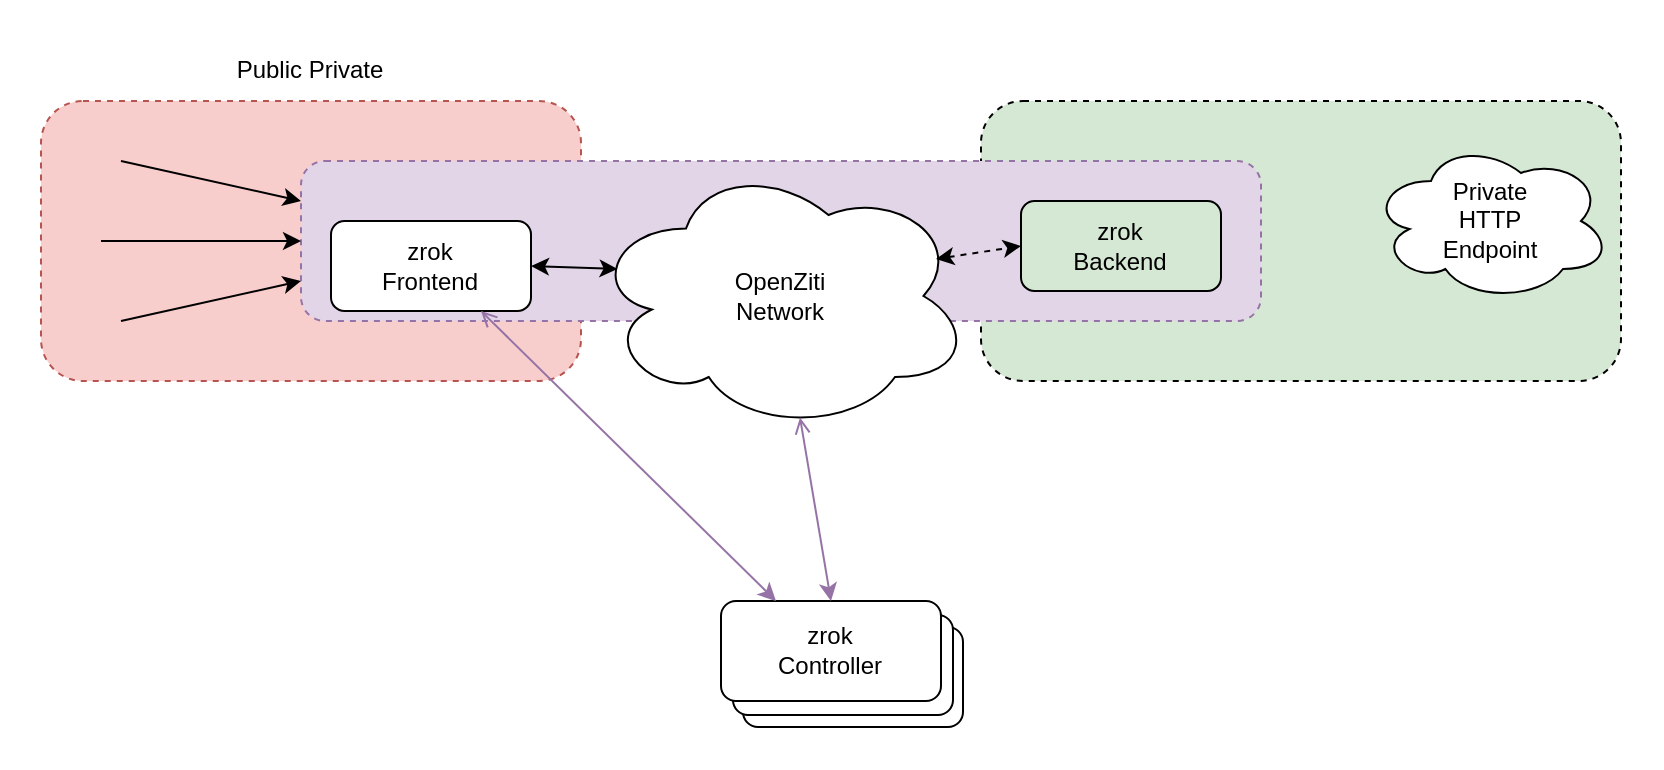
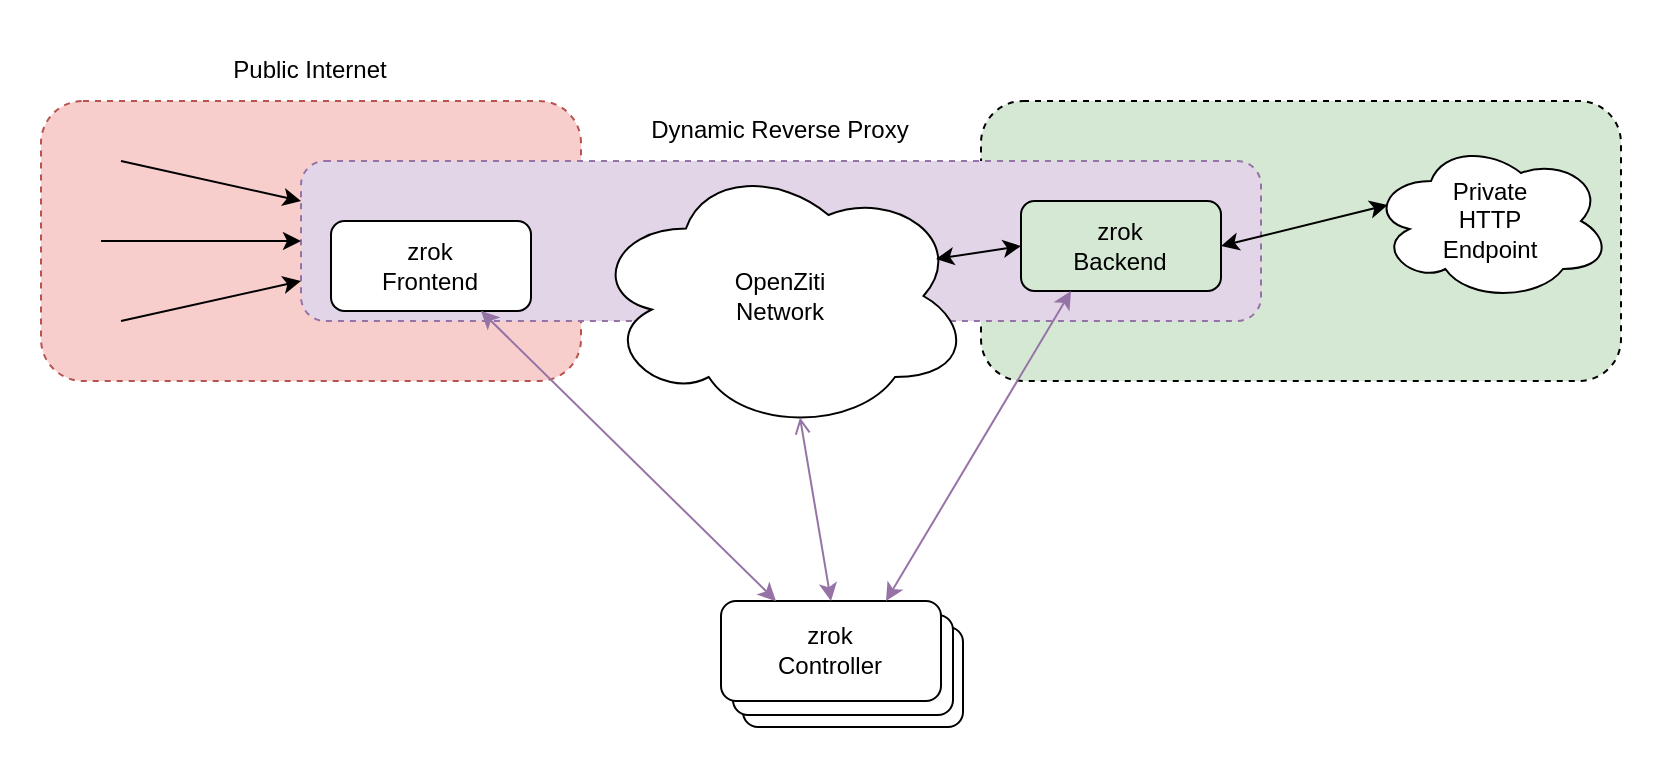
  <mxCell id="0" />
  <mxCell id="1" parent="0" />
  <mxCell id="2" value="" style="rounded=1;whiteSpace=wrap;html=1;fillColor=#f8cecc;dashed=1;strokeColor=#b85450;" vertex="1" parent="1"><mxGeometry x="20" y="50" width="270" height="140" as="geometry" /></mxCell>
  <mxCell id="3" value="" style="rounded=1;whiteSpace=wrap;html=1;fillColor=#D5E8D4;dashed=1;" vertex="1" parent="1"><mxGeometry x="490" y="50" width="320" height="140" as="geometry" /></mxCell>
  <mxCell id="4" value="" style="rounded=1;whiteSpace=wrap;html=1;fillColor=default;" vertex="1" parent="1"><mxGeometry x="371" y="313" width="110" height="50" as="geometry" /></mxCell>
  <mxCell id="5" value="" style="rounded=1;whiteSpace=wrap;html=1;fillColor=#e1d5e7;dashed=1;strokeColor=#9673a6;" vertex="1" parent="1"><mxGeometry x="150" y="80" width="480" height="80" as="geometry" /></mxCell>
  <mxCell id="6" value="zrok&lt;br&gt;Frontend" style="rounded=1;whiteSpace=wrap;html=1;" vertex="1" parent="1"><mxGeometry x="165" y="110" width="100" height="45" as="geometry" /></mxCell>
  <mxCell id="7" value="zrok&lt;br&gt;Backend" style="rounded=1;whiteSpace=wrap;html=1;fillColor=#d5e8d4;" vertex="1" parent="1"><mxGeometry x="510" y="100" width="100" height="45" as="geometry" /></mxCell>
+ <mxCell id="8" value="Dynamic Reverse Proxy" style="text;html=1;strokeColor=none;fillColor=none;align=center;verticalAlign=middle;whiteSpace=wrap;rounded=0;dashed=1;" vertex="1" parent="1"><mxGeometry x="310" y="50" width="160" height="30" as="geometry" /></mxCell>
  <mxCell id="9" value="OpenZiti&lt;br&gt;Network" style="ellipse;shape=cloud;whiteSpace=wrap;html=1;" vertex="1" parent="1"><mxGeometry x="295" y="80" width="190" height="135" as="geometry" /></mxCell>
  <mxCell id="10" value="" style="endArrow=classic;html=1;rounded=0;entryX=0;entryY=0.25;entryDx=0;entryDy=0;" edge="1" parent="1" target="5"><mxGeometry width="50" height="50" relative="1" as="geometry"><mxPoint x="60" y="80" as="sourcePoint" /><mxPoint x="40" y="70" as="targetPoint" /></mxGeometry></mxCell>
  <mxCell id="11" value="" style="endArrow=classic;html=1;rounded=0;entryX=0;entryY=0.75;entryDx=0;entryDy=0;" edge="1" parent="1" target="5"><mxGeometry width="50" height="50" relative="1" as="geometry"><mxPoint x="60" y="160" as="sourcePoint" /><mxPoint x="120" y="157.5" as="targetPoint" /></mxGeometry></mxCell>
  <mxCell id="12" value="" style="endArrow=classic;html=1;rounded=0;entryX=0;entryY=0.5;entryDx=0;entryDy=0;" edge="1" parent="1" target="5"><mxGeometry width="50" height="50" relative="1" as="geometry"><mxPoint x="50" y="120" as="sourcePoint" /><mxPoint x="70" y="90" as="targetPoint" /></mxGeometry></mxCell>
- <mxCell id="13" value="" style="endArrow=classic;startArrow=classic;html=1;rounded=0;entryX=0.07;entryY=0.4;entryDx=0;entryDy=0;entryPerimeter=0;exitX=1;exitY=0.5;exitDx=0;exitDy=0;" edge="1" parent="1" source="6" target="9"><mxGeometry width="50" height="50" relative="1" as="geometry"><mxPoint x="270" y="260" as="sourcePoint" /><mxPoint x="330" y="260" as="targetPoint" /></mxGeometry></mxCell>
- <mxCell id="14" value="" style="endArrow=classic;startArrow=classic;html=1;rounded=0;entryX=0;entryY=0.5;entryDx=0;entryDy=0;exitX=0.908;exitY=0.363;exitDx=0;exitDy=0;exitPerimeter=0;dashed=1;" edge="1" parent="1" source="9" target="7"><mxGeometry width="50" height="50" relative="1" as="geometry"><mxPoint x="520" y="230" as="sourcePoint" /><mxPoint x="558.3" y="241.5" as="targetPoint" /></mxGeometry></mxCell>
+ <mxCell id="14" value="" style="endArrow=classic;startArrow=classic;html=1;rounded=0;entryX=0;entryY=0.5;entryDx=0;entryDy=0;exitX=0.908;exitY=0.363;exitDx=0;exitDy=0;exitPerimeter=0;" edge="1" parent="1" source="9" target="7"><mxGeometry width="50" height="50" relative="1" as="geometry"><mxPoint x="520" y="230" as="sourcePoint" /><mxPoint x="558.3" y="241.5" as="targetPoint" /></mxGeometry></mxCell>
  <mxCell id="15" value="" style="rounded=1;whiteSpace=wrap;html=1;fillColor=default;" vertex="1" parent="1"><mxGeometry x="366" y="307" width="110" height="50" as="geometry" /></mxCell>
  <mxCell id="16" value="zrok&lt;br&gt;Controller" style="rounded=1;whiteSpace=wrap;html=1;fillColor=default;" vertex="1" parent="1"><mxGeometry x="360" y="300" width="110" height="50" as="geometry" /></mxCell>
- <mxCell id="17" value="" style="endArrow=open;startArrow=classic;html=1;rounded=0;entryX=0.75;entryY=1;entryDx=0;entryDy=0;exitX=0.25;exitY=0;exitDx=0;exitDy=0;strokeColor=#9673a6;fillColor=#e1d5e7;" edge="1" parent="1" source="16" target="6"><mxGeometry width="50" height="50" relative="1" as="geometry"><mxPoint x="180" y="350" as="sourcePoint" /><mxPoint x="230" y="300" as="targetPoint" /></mxGeometry></mxCell>
+ <mxCell id="17" value="" style="endArrow=classic;startArrow=classic;html=1;rounded=0;entryX=0.75;entryY=1;entryDx=0;entryDy=0;exitX=0.25;exitY=0;exitDx=0;exitDy=0;strokeColor=#9673a6;fillColor=#e1d5e7;" edge="1" parent="1" source="16" target="6"><mxGeometry width="50" height="50" relative="1" as="geometry"><mxPoint x="180" y="350" as="sourcePoint" /><mxPoint x="230" y="300" as="targetPoint" /></mxGeometry></mxCell>
  <mxCell id="18" value="" style="endArrow=open;startArrow=classic;html=1;rounded=0;entryX=0.55;entryY=0.95;entryDx=0;entryDy=0;exitX=0.5;exitY=0;exitDx=0;exitDy=0;strokeColor=#9673a6;fillColor=#e1d5e7;entryPerimeter=0;" edge="1" parent="1" source="16" target="9"><mxGeometry width="50" height="50" relative="1" as="geometry"><mxPoint x="367" y="300" as="sourcePoint" /><mxPoint x="255" y="155" as="targetPoint" /></mxGeometry></mxCell>
+ <mxCell id="19" value="" style="endArrow=classic;startArrow=classic;html=1;rounded=0;entryX=0.25;entryY=1;entryDx=0;entryDy=0;exitX=0.75;exitY=0;exitDx=0;exitDy=0;strokeColor=#9673a6;fillColor=#e1d5e7;" edge="1" parent="1" source="16" target="7"><mxGeometry width="50" height="50" relative="1" as="geometry"><mxPoint x="394.5" y="300" as="sourcePoint" /><mxPoint x="409.5" y="218.25" as="targetPoint" /></mxGeometry></mxCell>
  <mxCell id="20" value="Private&lt;br&gt;HTTP&lt;br&gt;Endpoint" style="ellipse;shape=cloud;whiteSpace=wrap;html=1;fillColor=default;" vertex="1" parent="1"><mxGeometry x="685" y="70" width="120" height="80" as="geometry" /></mxCell>
- <mxCell id="22" value="Public Private" style="text;html=1;strokeColor=none;fillColor=none;align=center;verticalAlign=middle;whiteSpace=wrap;rounded=0;dashed=1;" vertex="1" parent="1"><mxGeometry x="75" y="20" width="160" height="30" as="geometry" /></mxCell>
+ <mxCell id="21" value="" style="endArrow=classic;startArrow=classic;html=1;rounded=0;strokeColor=#000000;exitX=1;exitY=0.5;exitDx=0;exitDy=0;entryX=0.07;entryY=0.4;entryDx=0;entryDy=0;entryPerimeter=0;" edge="1" parent="1" source="7" target="20"><mxGeometry width="50" height="50" relative="1" as="geometry"><mxPoint x="660" y="240" as="sourcePoint" /><mxPoint x="710" y="190" as="targetPoint" /></mxGeometry></mxCell>
+ <mxCell id="22" value="Public Internet" style="text;html=1;strokeColor=none;fillColor=none;align=center;verticalAlign=middle;whiteSpace=wrap;rounded=0;dashed=1;" vertex="1" parent="1"><mxGeometry x="75" y="20" width="160" height="30" as="geometry" /></mxCell>
